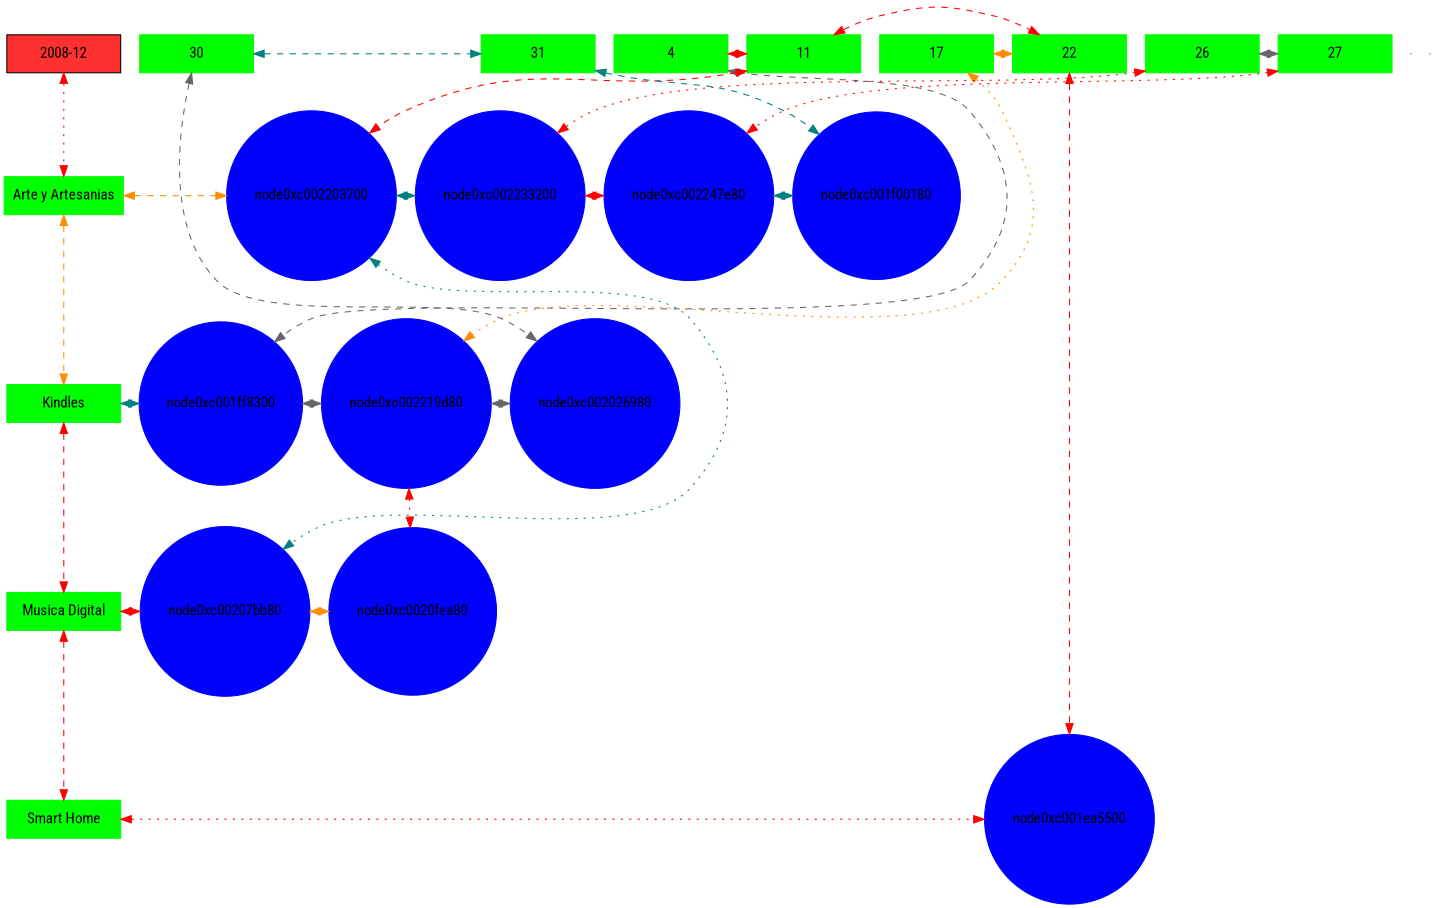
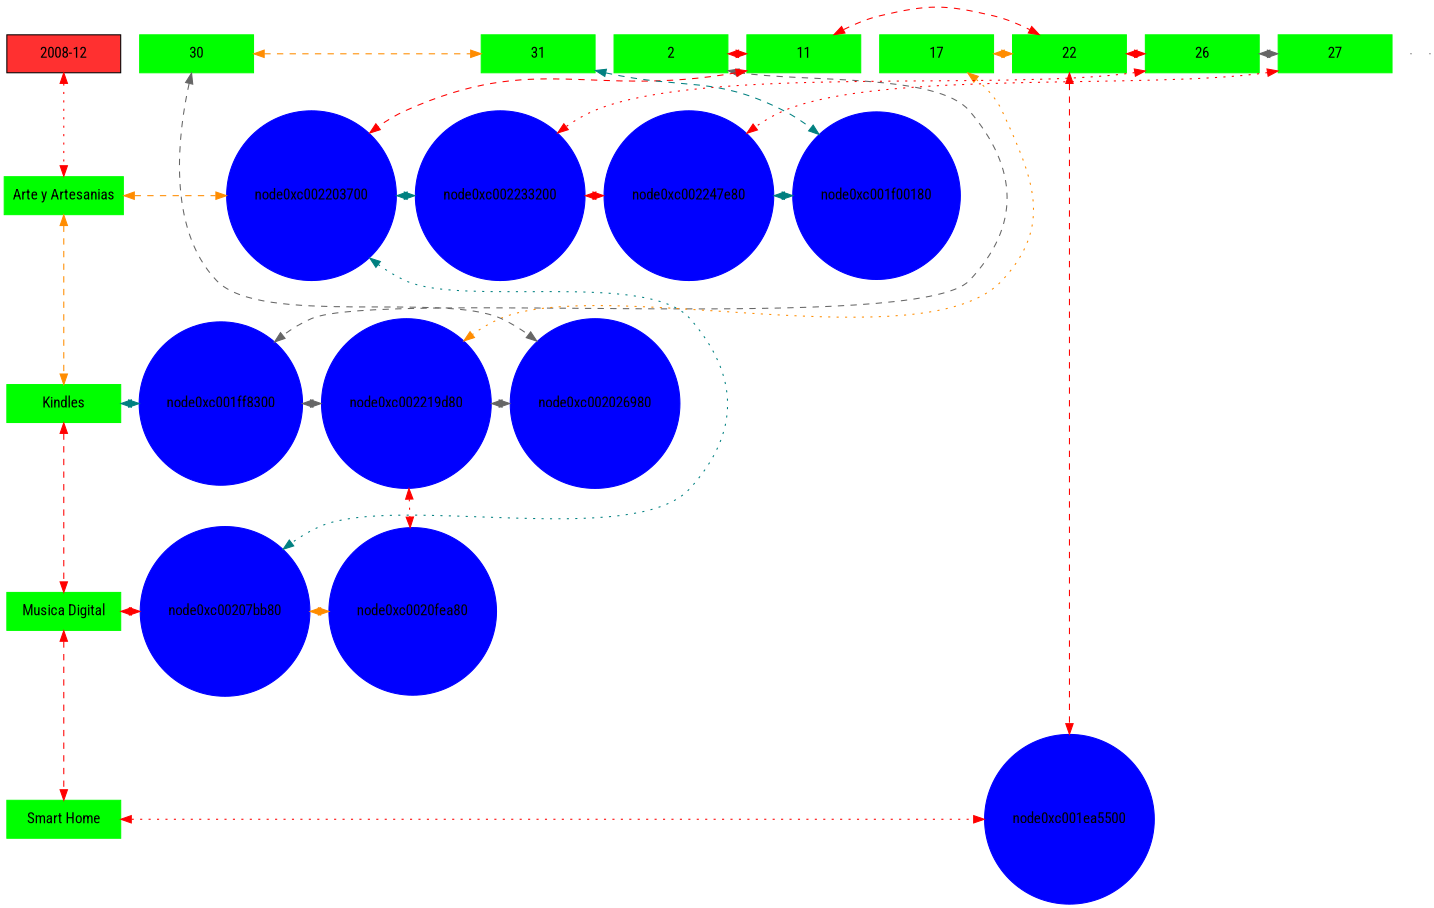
  digraph {
    fontname="Roboto Condensed"
    node [fontname="Roboto Condensed" group=1 shape=box style=filled color=green]
    edge [color=red dir=both fontname="Roboto Condensed" style=dashed]
    n1 [fillcolor=firebrick1 label="2008-12" width=1.5 color=""]
-   n2 [group=2 label=4 width=1.5]
+   n2 [group=2 label=2 width=1.5]
    n3 [group=11 label=11 width=1.5]
    n4 [group=17 label=17 width=1.5]
    n5 [group=22 label=22 width=1.5]
    n6 [group=26 label=26 width=1.5]
    n7 [group=27 label=27 width=1.5]
    n8 [group=30 label=30 width=1.5]
    n9 [group=31 label=31 width=1.5]
    n10 [label="Arte y Artesanias" width=1.5]
    node0xc002203700 [color=blue group=11 shape=circle width=0.5]
    node0xc002233200 [color=blue group=26 shape=circle width=0.5]
    node0xc002247e80 [color=blue group=27 shape=circle width=0.5]
    node0xc001f00180 [color=blue group=31 shape=circle width=0.5]
    n15 [label=Kindles width=1.5]
    node0xc001ff8300 [color=blue group=2 shape=circle width=0.5]
    node0xc002219d80 [color=blue group=17 shape=circle width=0.5]
    node0xc002026980 [color=blue group=30 shape=circle width=0.5]
    n19 [label="Musica Digital" width=1.5]
    node0xc00207bb80 [color=blue group=11 shape=circle width=0.5]
    node0xc0020fea80 [color=blue group=17 shape=circle width=0.5]
    n22 [label="Smart Home" width=1.5]
    node0xc001ea5500 [color=blue group=22 shape=circle width=0.5]
    e0 [shape=point width=0 group="" style="" color=""]
    e1 [shape=point width=0 group="" style="" color=""]
    subgraph sub_1 {
      rank=same
      n1
      n2
    }
    subgraph sub_2 {
      rank=same
      n2
      n3
    }
    subgraph sub_3 {
      rank=same
      n3
      n4
    }
    subgraph sub_4 {
      rank=same
      n4
      n5
    }
    subgraph sub_5 {
      rank=same
      n5
      n6
    }
    subgraph sub_6 {
      rank=same
      n6
      n7
    }
    subgraph sub_7 {
      rank=same
      n7
      n8
    }
    subgraph sub_8 {
      rank=same
      n8
      n9
    }
    subgraph sub_9 {
      rank=same
      n10
      node0xc002203700
    }
    subgraph sub_10 {
      rank=same
      node0xc002203700
      node0xc002233200
    }
    subgraph sub_11 {
      rank=same
      node0xc002233200
      node0xc002247e80
    }
    subgraph sub_12 {
      rank=same
      node0xc002247e80
      node0xc001f00180
    }
    subgraph sub_13 {
      rank=same
      n15
      node0xc001ff8300
    }
    subgraph sub_14 {
      rank=same
      node0xc001ff8300
      node0xc002219d80
    }
    subgraph sub_15 {
      rank=same
      node0xc002219d80
      node0xc002026980
    }
    subgraph sub_16 {
      rank=same
      n19
      node0xc00207bb80
    }
    subgraph sub_17 {
      rank=same
      node0xc00207bb80
      node0xc0020fea80
    }
    subgraph sub_18 {
      rank=same
      n22
      node0xc001ea5500
    }
    n1 -> n10 [style=dotted]
    n2 -> n3
    n2 -> node0xc001ff8300 [color=gray40]
    n3 -> n5
    n3 -> node0xc002203700
    n4 -> n5 [color=darkorange style=dotted]
    n4 -> node0xc002219d80 [color=darkorange style=dotted]
+   n5 -> n6 [style=dotted]
    n5 -> node0xc001ea5500
    n6 -> n7 [color=gray40 style=dotted]
    n6 -> node0xc002233200 [style=dotted]
    n7 -> node0xc002247e80 [style=dotted]
-   n8 -> n9 [color=teal]
+   n8 -> n9 [color=darkorange]
    n8 -> node0xc002026980 [color=gray40]
    n9 -> node0xc001f00180 [color=teal]
    n10 -> node0xc002203700 [color=darkorange]
    n10 -> n15 [color=darkorange]
    node0xc002203700 -> node0xc002233200 [color=teal]
    node0xc002203700 -> node0xc00207bb80 [color=teal style=dotted]
    node0xc002233200 -> node0xc002247e80 [style=dotted]
    node0xc002247e80 -> node0xc001f00180 [color=teal]
    n15 -> node0xc001ff8300 [color=teal]
    n15 -> n19
    node0xc001ff8300 -> node0xc002219d80 [color=gray40 style=dotted]
    node0xc002219d80 -> node0xc002026980 [color=gray40]
    node0xc002219d80 -> node0xc0020fea80 [style=dotted]
    n19 -> node0xc00207bb80
    n19 -> n22
    node0xc00207bb80 -> node0xc0020fea80 [color=darkorange style=dotted]
    n22 -> node0xc001ea5500 [style=dotted]
  }
